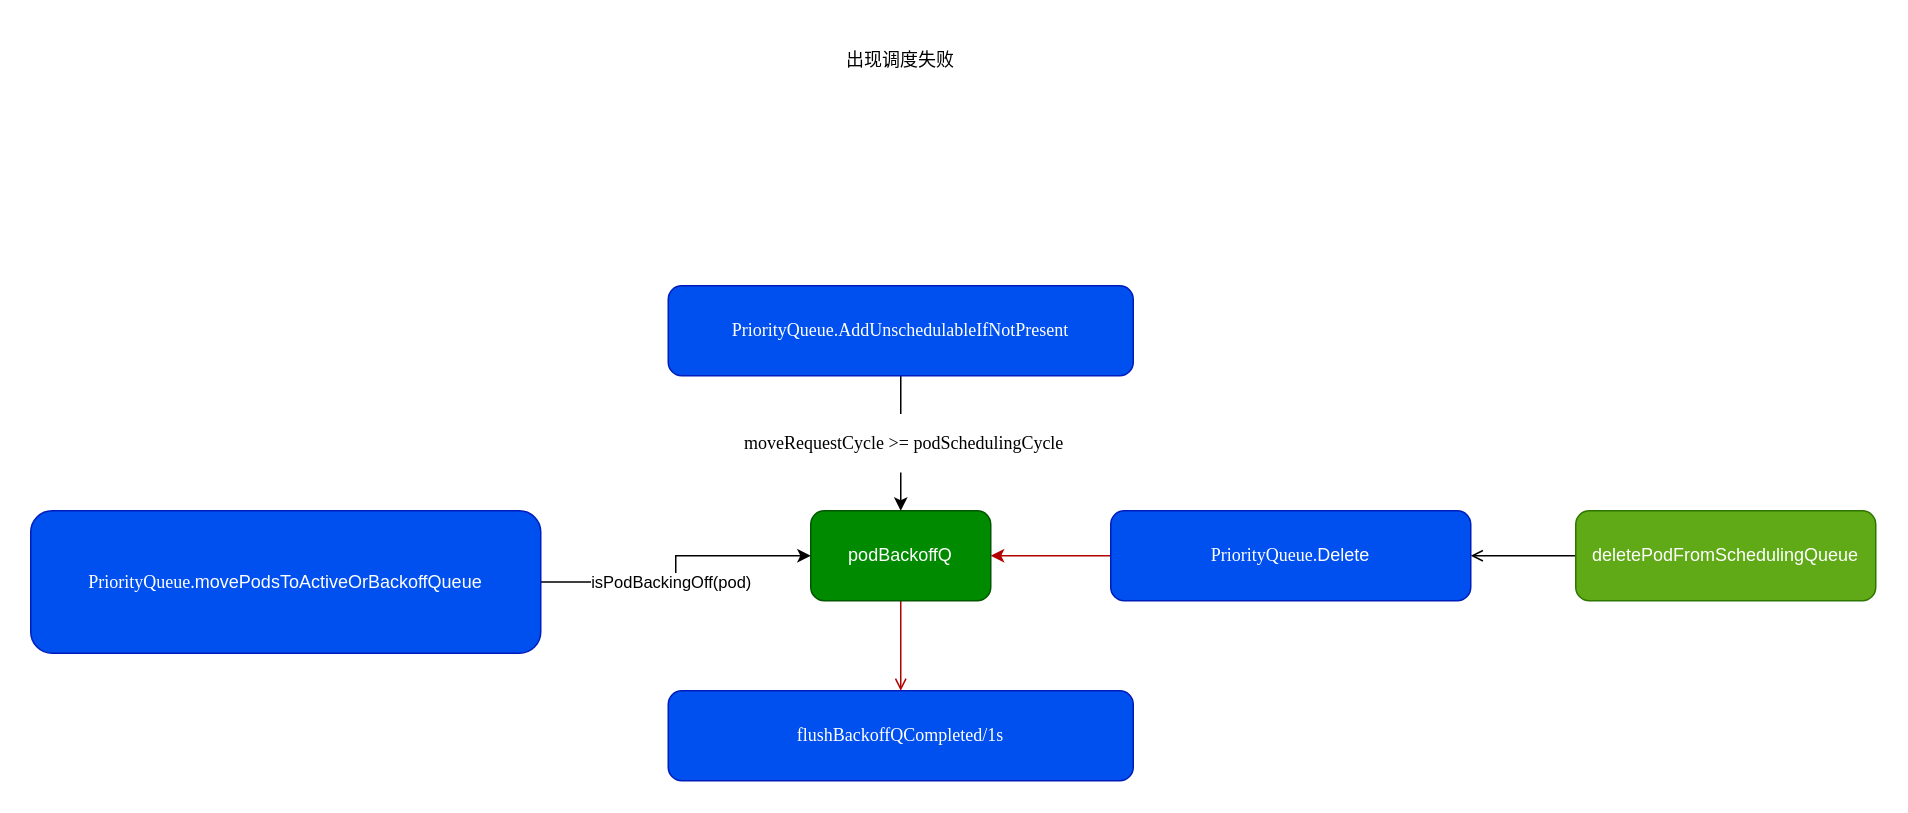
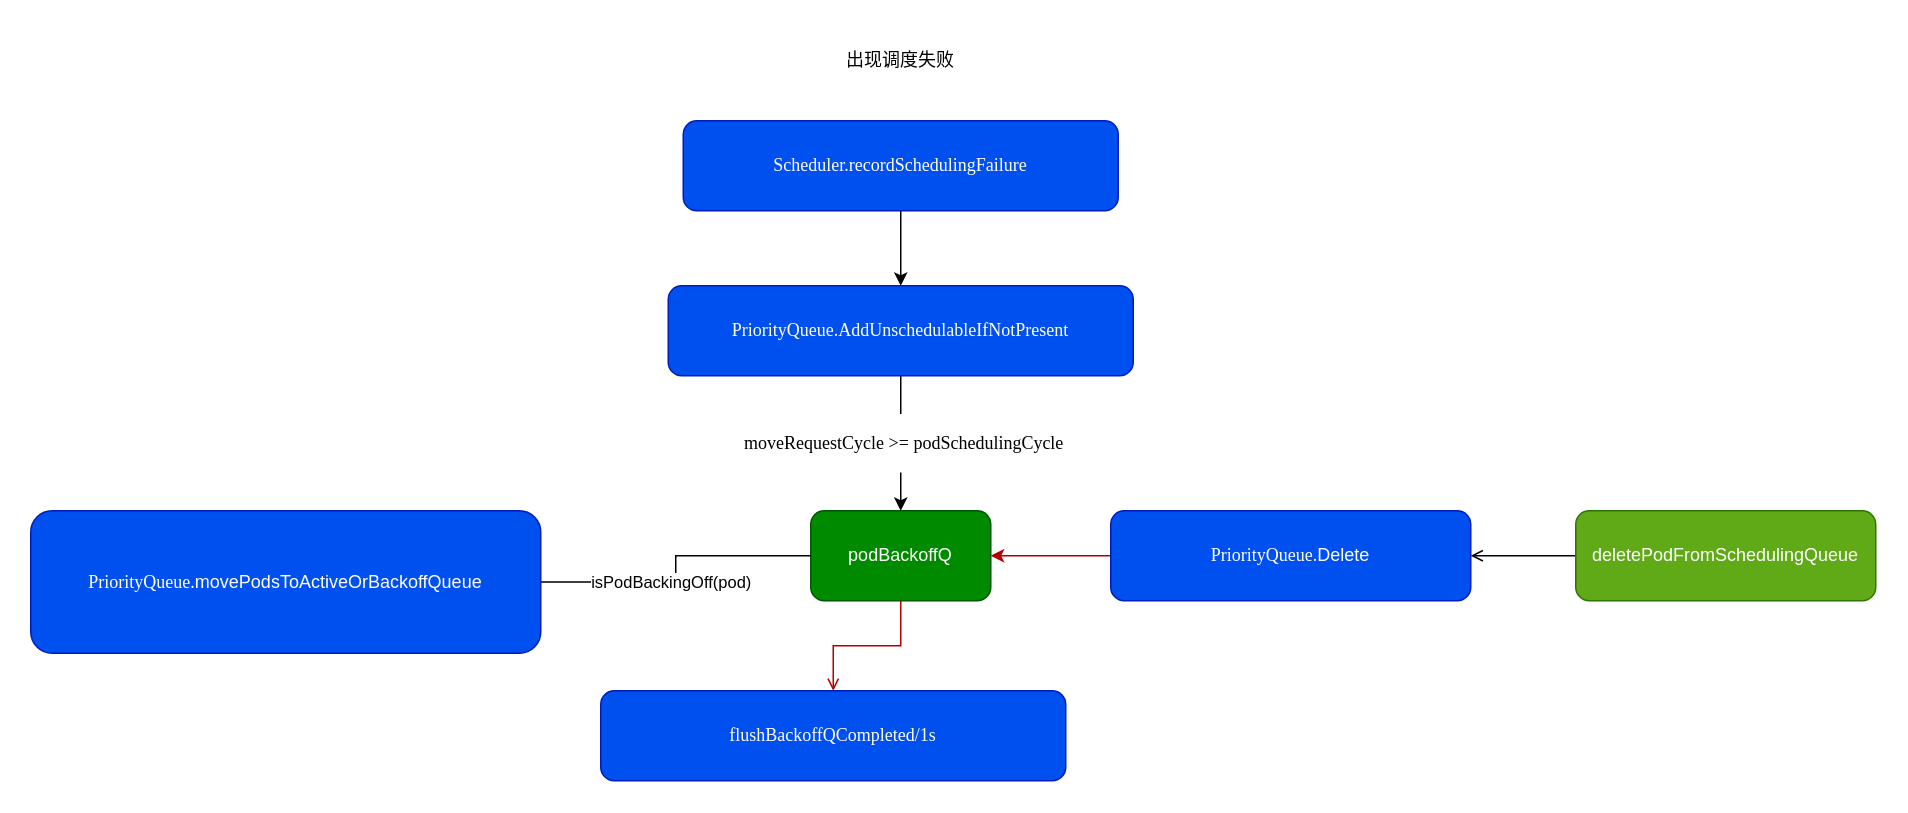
  <mxCell id="0" />
  <mxCell id="1" parent="0" />
  <mxCell id="2" style="edgeStyle=orthogonalEdgeStyle;rounded=0;orthogonalLoop=1;jettySize=auto;html=1;fillColor=#e51400;strokeColor=#B20000;endArrow=open;" edge="1" parent="1" source="3" target="18"><mxGeometry relative="1" as="geometry" /></mxCell>
  <mxCell id="3" value="podBackoffQ" style="rounded=1;whiteSpace=wrap;html=1;fillColor=#008a00;strokeColor=#005700;fontColor=#ffffff;" vertex="1" parent="1"><mxGeometry x="540" y="340" width="120" height="60" as="geometry" /></mxCell>
  <mxCell id="4" style="edgeStyle=orthogonalEdgeStyle;rounded=0;orthogonalLoop=1;jettySize=auto;html=1;entryX=1;entryY=0.5;entryDx=0;entryDy=0;fillColor=#e51400;strokeColor=#B20000;" edge="1" parent="1" source="5" target="3"><mxGeometry relative="1" as="geometry" /></mxCell>
  <mxCell id="5" value="&lt;span style=&quot;font-family: &amp;#34;menlo&amp;#34;&quot;&gt;PriorityQueue.&lt;/span&gt;Delete" style="rounded=1;whiteSpace=wrap;html=1;fillColor=#0050ef;strokeColor=#001DBC;fontColor=#ffffff;" vertex="1" parent="1"><mxGeometry x="740" y="340" width="240" height="60" as="geometry" /></mxCell>
  <mxCell id="6" style="edgeStyle=orthogonalEdgeStyle;curved=1;rounded=0;orthogonalLoop=1;jettySize=auto;html=1;entryX=1;entryY=0.5;entryDx=0;entryDy=0;strokeColor=#000000;endArrow=open;" edge="1" parent="1" source="7" target="5"><mxGeometry relative="1" as="geometry" /></mxCell>
  <mxCell id="7" value="deletePodFromSchedulingQueue" style="rounded=1;whiteSpace=wrap;html=1;fillColor=#60a917;strokeColor=#2D7600;fontColor=#ffffff;" vertex="1" parent="1"><mxGeometry x="1050" y="340" width="200" height="60" as="geometry" /></mxCell>
- <mxCell id="8" style="edgeStyle=orthogonalEdgeStyle;rounded=0;orthogonalLoop=1;jettySize=auto;html=1;" edge="1" parent="1" source="10" target="3"><mxGeometry relative="1" as="geometry" /></mxCell>
+ <mxCell id="8" style="edgeStyle=orthogonalEdgeStyle;rounded=0;orthogonalLoop=1;jettySize=auto;html=1;endArrow=none;" edge="1" parent="1" source="10" target="3"><mxGeometry relative="1" as="geometry" /></mxCell>
  <mxCell id="9" value="isPodBackingOff(pod)" style="edgeLabel;html=1;align=center;verticalAlign=middle;resizable=0;points=[];" vertex="1" connectable="0" parent="8"><mxGeometry x="-0.125" relative="1" as="geometry"><mxPoint as="offset" /></mxGeometry></mxCell>
  <mxCell id="10" value="&lt;span style=&quot;font-family: &amp;#34;menlo&amp;#34;&quot;&gt;PriorityQueue.&lt;/span&gt;movePodsToActiveOrBackoffQueue" style="rounded=1;whiteSpace=wrap;html=1;fillColor=#0050ef;strokeColor=#001DBC;fontColor=#ffffff;" vertex="1" parent="1"><mxGeometry x="20" y="340" width="340" height="95" as="geometry" /></mxCell>
  <mxCell id="11" value="&lt;pre style=&quot;font-size: 9pt ; font-family: &amp;#34;menlo&amp;#34;&quot;&gt;&lt;br&gt;&lt;/pre&gt;" style="edgeLabel;html=1;align=center;verticalAlign=middle;resizable=0;points=[];" vertex="1" connectable="0" parent="1"><mxGeometry x="590" y="290" as="geometry"><mxPoint x="20" y="2" as="offset" /></mxGeometry></mxCell>
  <mxCell id="12" style="edgeStyle=orthogonalEdgeStyle;rounded=0;orthogonalLoop=1;jettySize=auto;html=1;entryX=0.5;entryY=0;entryDx=0;entryDy=0;" edge="1" parent="1" source="14" target="3"><mxGeometry relative="1" as="geometry" /></mxCell>
  <mxCell id="13" value="&lt;pre style=&quot;font-size: 9pt ; font-family: &amp;#34;menlo&amp;#34;&quot;&gt;moveRequestCycle &amp;gt;= podSchedulingCycle&lt;/pre&gt;" style="edgeLabel;html=1;align=center;verticalAlign=middle;resizable=0;points=[];" vertex="1" connectable="0" parent="12"><mxGeometry x="-0.022" y="1" relative="1" as="geometry"><mxPoint as="offset" /></mxGeometry></mxCell>
  <mxCell id="14" value="&lt;pre style=&quot;font-family: &amp;#34;menlo&amp;#34; ; font-size: 9pt&quot;&gt;PriorityQueue.&lt;span&gt;AddUnschedulableIfNotPresent&lt;/span&gt;&lt;/pre&gt;" style="rounded=1;whiteSpace=wrap;html=1;fillColor=#0050ef;strokeColor=#001DBC;fontColor=#ffffff;" vertex="1" parent="1"><mxGeometry x="445" y="190" width="310" height="60" as="geometry" /></mxCell>
+ <mxCell id="15" style="edgeStyle=orthogonalEdgeStyle;rounded=0;orthogonalLoop=1;jettySize=auto;html=1;" edge="1" parent="1" source="16" target="14"><mxGeometry relative="1" as="geometry" /></mxCell>
+ <mxCell id="16" value="&lt;pre style=&quot;font-family: &amp;#34;menlo&amp;#34; ; font-size: 9pt&quot;&gt;&lt;span&gt;Scheduler.&lt;/span&gt;recordSchedulingFailure&lt;/pre&gt;" style="rounded=1;whiteSpace=wrap;html=1;fillColor=#0050ef;strokeColor=#001DBC;fontColor=#ffffff;" vertex="1" parent="1"><mxGeometry x="455" y="80" width="290" height="60" as="geometry" /></mxCell>
  <mxCell id="17" value="出现调度失败" style="text;html=1;strokeColor=none;fillColor=none;align=center;verticalAlign=middle;whiteSpace=wrap;rounded=0;" vertex="1" parent="1"><mxGeometry x="546.25" y="20" width="107.5" height="40" as="geometry" /></mxCell>
- <mxCell id="18" value="&lt;pre style=&quot;font-family: &amp;#34;menlo&amp;#34; ; font-size: 9pt&quot;&gt;&lt;pre style=&quot;font-size: 9pt ; font-family: &amp;#34;menlo&amp;#34;&quot;&gt;flushBackoffQCompleted/1s&lt;/pre&gt;&lt;/pre&gt;" style="rounded=1;whiteSpace=wrap;html=1;fillColor=#0050ef;strokeColor=#001DBC;fontColor=#ffffff;" vertex="1" parent="1"><mxGeometry x="445" y="460" width="310" height="60" as="geometry" /></mxCell>
+ <mxCell id="18" value="&lt;pre style=&quot;font-family: &amp;#34;menlo&amp;#34; ; font-size: 9pt&quot;&gt;&lt;pre style=&quot;font-size: 9pt ; font-family: &amp;#34;menlo&amp;#34;&quot;&gt;flushBackoffQCompleted/1s&lt;/pre&gt;&lt;/pre&gt;" style="rounded=1;whiteSpace=wrap;html=1;fillColor=#0050ef;strokeColor=#001DBC;fontColor=#ffffff;" vertex="1" parent="1"><mxGeometry x="400" y="460" width="310" height="60" as="geometry" /></mxCell>
